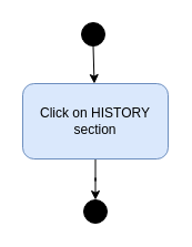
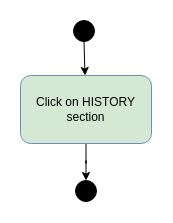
  <mxCell id="0" />
  <mxCell id="1" parent="0" />
  <mxCell id="2" value="" style="ellipse;whiteSpace=wrap;html=1;aspect=fixed;fillColor=#000000;" vertex="1" parent="1"><mxGeometry x="73" y="20" width="21" height="21" as="geometry" /></mxCell>
  <mxCell id="3" value="" style="endArrow=classic;html=1;exitX=0.5;exitY=1;exitDx=0;exitDy=0;" edge="1" parent="1" source="2" target="5"><mxGeometry width="50" height="50" relative="1" as="geometry"><mxPoint x="-204" y="226" as="sourcePoint" /><mxPoint x="84" y="127" as="targetPoint" /></mxGeometry></mxCell>
  <mxCell id="4" style="edgeStyle=orthogonalEdgeStyle;rounded=0;orthogonalLoop=1;jettySize=auto;html=1;entryX=0.5;entryY=0;entryDx=0;entryDy=0;" edge="1" parent="1" source="5" target="6"><mxGeometry relative="1" as="geometry" /></mxCell>
- <mxCell id="5" value="Click on HISTORY section" style="rounded=1;whiteSpace=wrap;html=1;fillColor=#dae8fc;strokeColor=#6c8ebf;" vertex="1" parent="1"><mxGeometry x="20" y="75" width="131" height="68" as="geometry" /></mxCell>
+ <mxCell id="5" value="Click on HISTORY section" style="rounded=1;whiteSpace=wrap;html=1;fillColor=#d5e8d4;strokeColor=#6c8ebf;" vertex="1" parent="1"><mxGeometry x="20" y="75" width="131" height="68" as="geometry" /></mxCell>
  <mxCell id="6" value="" style="ellipse;whiteSpace=wrap;html=1;aspect=fixed;fillColor=#000000;" vertex="1" parent="1"><mxGeometry x="75" y="180" width="21" height="21" as="geometry" /></mxCell>
